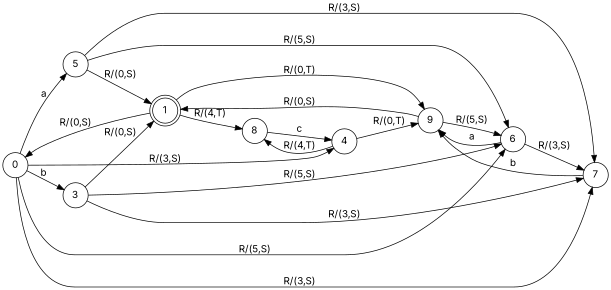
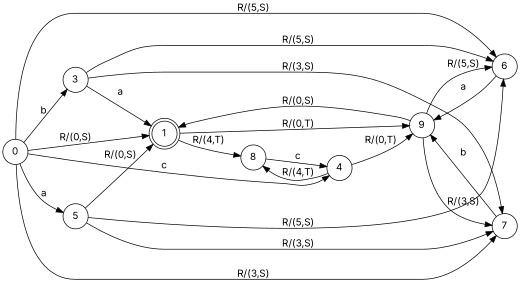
  digraph {
    fontname=Inter
    rankdir=LR
    node [fontname=Inter shape=circle]
    edge [fontname=Inter]
    n1 [label=0]
    n2 [label=1 shape=doublecircle]
    n3 [label=3]
    n4 [label=4]
    n5 [label=5]
    n6 [label=6]
    n7 [label=7]
    n8 [label=8]
    n9 [label=9]
-   n2 -> n1 [label="R/(0,S)"]
+   n1 -> n2 [label="R/(0,S)"]
    n1 -> n3 [label=b]
-   n1 -> n4 [label="R/(3,S)"]
+   n1 -> n4 [label=c]
    n1 -> n5 [label=a]
    n1 -> n6 [label="R/(5,S)"]
    n1 -> n7 [label="R/(3,S)"]
    n2 -> n8 [label="R/(4,T)"]
    n2 -> n9 [label="R/(0,T)"]
-   n3 -> n2 [label="R/(0,S)"]
+   n3 -> n2 [label=a]
    n3 -> n6 [label="R/(5,S)"]
    n3 -> n7 [label="R/(3,S)"]
    n4 -> n8 [label="R/(4,T)"]
    n4 -> n9 [label="R/(0,T)"]
    n5 -> n2 [label="R/(0,S)"]
    n5 -> n6 [label="R/(5,S)"]
    n5 -> n7 [label="R/(3,S)"]
    n6 -> n9 [label=a]
    n7 -> n9 [label=b]
    n8 -> n4 [label=c]
    n9 -> n2 [label="R/(0,S)"]
    n9 -> n6 [label="R/(5,S)"]
-   n6 -> n7 [label="R/(3,S)"]
+   n9 -> n7 [label="R/(3,S)"]
  }
